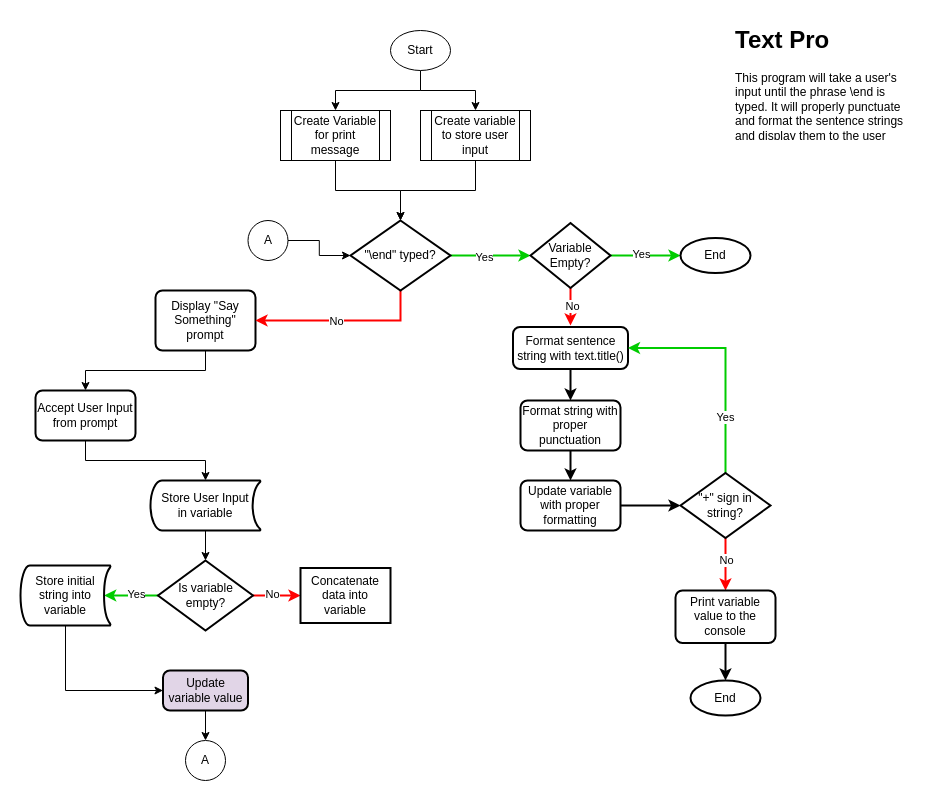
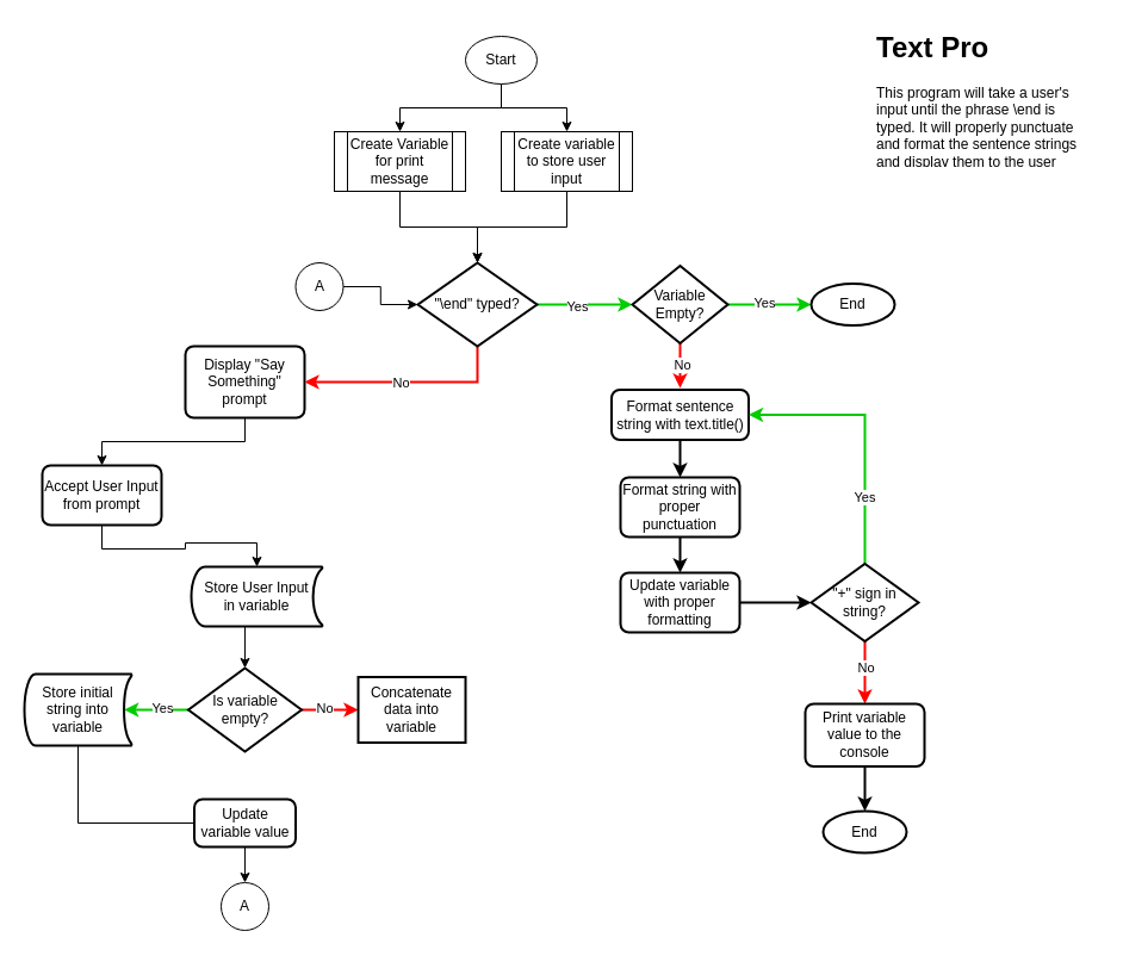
  <mxCell id="0" />
  <mxCell id="1" parent="0" />
  <mxCell id="2" style="edgeStyle=orthogonalEdgeStyle;rounded=0;orthogonalLoop=1;jettySize=auto;html=1;exitX=0.5;exitY=1;exitDx=0;exitDy=0;entryX=0.5;entryY=0;entryDx=0;entryDy=0;" edge="1" parent="1" source="4" target="6"><mxGeometry relative="1" as="geometry" /></mxCell>
  <mxCell id="3" style="edgeStyle=orthogonalEdgeStyle;rounded=0;orthogonalLoop=1;jettySize=auto;html=1;exitX=0.5;exitY=1;exitDx=0;exitDy=0;" edge="1" parent="1" source="4" target="8"><mxGeometry relative="1" as="geometry" /></mxCell>
  <mxCell id="4" value="Start" style="ellipse;whiteSpace=wrap;html=1;" vertex="1" parent="1"><mxGeometry x="390" y="30" width="60" height="40" as="geometry" /></mxCell>
  <mxCell id="5" style="edgeStyle=orthogonalEdgeStyle;rounded=0;orthogonalLoop=1;jettySize=auto;html=1;exitX=0.5;exitY=1;exitDx=0;exitDy=0;entryX=0.5;entryY=0;entryDx=0;entryDy=0;entryPerimeter=0;" edge="1" parent="1" source="6" target="15"><mxGeometry relative="1" as="geometry" /></mxCell>
  <mxCell id="6" value="Create Variable for print message" style="shape=process;whiteSpace=wrap;html=1;backgroundOutline=1;" vertex="1" parent="1"><mxGeometry x="280" y="110" width="110" height="50" as="geometry" /></mxCell>
  <mxCell id="7" style="edgeStyle=orthogonalEdgeStyle;rounded=0;orthogonalLoop=1;jettySize=auto;html=1;exitX=0.5;exitY=1;exitDx=0;exitDy=0;entryX=0.5;entryY=0;entryDx=0;entryDy=0;entryPerimeter=0;" edge="1" parent="1" source="8" target="15"><mxGeometry relative="1" as="geometry" /></mxCell>
  <mxCell id="8" value="Create variable to store user input" style="shape=process;whiteSpace=wrap;html=1;backgroundOutline=1;" vertex="1" parent="1"><mxGeometry x="420" y="110" width="110" height="50" as="geometry" /></mxCell>
  <mxCell id="9" style="edgeStyle=orthogonalEdgeStyle;rounded=0;orthogonalLoop=1;jettySize=auto;html=1;exitX=0.5;exitY=1;exitDx=0;exitDy=0;entryX=0.5;entryY=0;entryDx=0;entryDy=0;" edge="1" parent="1" source="10" target="17"><mxGeometry relative="1" as="geometry" /></mxCell>
  <mxCell id="10" value="Display &quot;Say Something&quot; prompt" style="rounded=1;whiteSpace=wrap;html=1;absoluteArcSize=1;arcSize=14;strokeWidth=2;" vertex="1" parent="1"><mxGeometry x="155" y="290" width="100" height="60" as="geometry" /></mxCell>
  <mxCell id="11" style="edgeStyle=orthogonalEdgeStyle;rounded=0;orthogonalLoop=1;jettySize=auto;html=1;exitX=0.5;exitY=1;exitDx=0;exitDy=0;exitPerimeter=0;entryX=1;entryY=0.5;entryDx=0;entryDy=0;fillColor=#f8cecc;strokeColor=#FF0000;strokeWidth=2;" edge="1" parent="1" source="15" target="10"><mxGeometry relative="1" as="geometry" /></mxCell>
  <mxCell id="12" value="No" style="edgeLabel;html=1;align=center;verticalAlign=middle;resizable=0;points=[];" vertex="1" connectable="0" parent="11"><mxGeometry x="-0.506" y="2" relative="1" as="geometry"><mxPoint x="-52" y="-2" as="offset" /></mxGeometry></mxCell>
  <mxCell id="13" style="edgeStyle=orthogonalEdgeStyle;rounded=0;orthogonalLoop=1;jettySize=auto;html=1;exitX=1;exitY=0.5;exitDx=0;exitDy=0;exitPerimeter=0;entryX=0;entryY=0.5;entryDx=0;entryDy=0;entryPerimeter=0;strokeColor=#00CC00;strokeWidth=2;" edge="1" parent="1" source="15" target="37"><mxGeometry relative="1" as="geometry"><mxPoint x="520" y="255" as="targetPoint" /></mxGeometry></mxCell>
  <mxCell id="14" value="Yes" style="edgeLabel;html=1;align=center;verticalAlign=middle;resizable=0;points=[];" vertex="1" connectable="0" parent="13"><mxGeometry x="-0.171" y="-1" relative="1" as="geometry"><mxPoint as="offset" /></mxGeometry></mxCell>
  <mxCell id="15" value="&quot;\end&quot; typed?" style="strokeWidth=2;html=1;shape=mxgraph.flowchart.decision;whiteSpace=wrap;" vertex="1" parent="1"><mxGeometry x="350" y="220" width="100" height="70" as="geometry" /></mxCell>
  <mxCell id="16" style="edgeStyle=orthogonalEdgeStyle;rounded=0;orthogonalLoop=1;jettySize=auto;html=1;exitX=0.5;exitY=1;exitDx=0;exitDy=0;entryX=0.5;entryY=0;entryDx=0;entryDy=0;entryPerimeter=0;" edge="1" parent="1" source="17" target="19"><mxGeometry relative="1" as="geometry" /></mxCell>
  <mxCell id="17" value="Accept User Input from prompt" style="rounded=1;whiteSpace=wrap;html=1;absoluteArcSize=1;arcSize=14;strokeWidth=2;" vertex="1" parent="1"><mxGeometry x="35" y="390" width="100" height="50" as="geometry" /></mxCell>
  <mxCell id="18" style="edgeStyle=orthogonalEdgeStyle;rounded=0;orthogonalLoop=1;jettySize=auto;html=1;exitX=0.5;exitY=1;exitDx=0;exitDy=0;exitPerimeter=0;entryX=0.5;entryY=0;entryDx=0;entryDy=0;entryPerimeter=0;" edge="1" parent="1" source="19" target="24"><mxGeometry relative="1" as="geometry" /></mxCell>
- <mxCell id="19" value="Store User Input &lt;br&gt;in variable" style="strokeWidth=2;html=1;shape=mxgraph.flowchart.stored_data;whiteSpace=wrap;" vertex="1" parent="1"><mxGeometry x="150" y="480" width="110" height="50" as="geometry" /></mxCell>
+ <mxCell id="19" value="Store User Input &lt;br&gt;in variable" style="strokeWidth=2;html=1;shape=mxgraph.flowchart.stored_data;whiteSpace=wrap;" vertex="1" parent="1"><mxGeometry x="160" y="475" width="110" height="50" as="geometry" /></mxCell>
  <mxCell id="20" value="" style="edgeStyle=orthogonalEdgeStyle;rounded=0;orthogonalLoop=1;jettySize=auto;html=1;strokeWidth=2;strokeColor=#FF0000;" edge="1" parent="1" source="24" target="25"><mxGeometry relative="1" as="geometry" /></mxCell>
  <mxCell id="21" value="No" style="edgeLabel;html=1;align=center;verticalAlign=middle;resizable=0;points=[];" vertex="1" connectable="0" parent="20"><mxGeometry x="-0.252" y="2" relative="1" as="geometry"><mxPoint x="1" as="offset" /></mxGeometry></mxCell>
  <mxCell id="22" style="edgeStyle=orthogonalEdgeStyle;rounded=0;orthogonalLoop=1;jettySize=auto;html=1;exitX=0;exitY=0.5;exitDx=0;exitDy=0;exitPerimeter=0;entryX=0.93;entryY=0.5;entryDx=0;entryDy=0;entryPerimeter=0;strokeColor=#00CC00;strokeWidth=2;" edge="1" parent="1" source="24" target="27"><mxGeometry relative="1" as="geometry" /></mxCell>
  <mxCell id="23" value="Yes" style="edgeLabel;html=1;align=center;verticalAlign=middle;resizable=0;points=[];" vertex="1" connectable="0" parent="22"><mxGeometry x="-0.164" y="-2" relative="1" as="geometry"><mxPoint as="offset" /></mxGeometry></mxCell>
  <mxCell id="24" value="Is variable empty?" style="strokeWidth=2;html=1;shape=mxgraph.flowchart.decision;whiteSpace=wrap;" vertex="1" parent="1"><mxGeometry x="157.5" y="560" width="95" height="70" as="geometry" /></mxCell>
  <mxCell id="25" value="Concatenate data into variable" style="whiteSpace=wrap;html=1;strokeWidth=2;" vertex="1" parent="1"><mxGeometry x="300" y="567.5" width="90" height="55" as="geometry" /></mxCell>
- <mxCell id="26" style="edgeStyle=orthogonalEdgeStyle;rounded=0;orthogonalLoop=1;jettySize=auto;html=1;exitX=0.5;exitY=1;exitDx=0;exitDy=0;exitPerimeter=0;entryX=0;entryY=0.5;entryDx=0;entryDy=0;" edge="1" parent="1" source="27" target="29"><mxGeometry relative="1" as="geometry" /></mxCell>
+ <mxCell id="26" style="edgeStyle=orthogonalEdgeStyle;rounded=0;orthogonalLoop=1;jettySize=auto;html=1;exitX=0.5;exitY=1;exitDx=0;exitDy=0;exitPerimeter=0;entryX=0;entryY=0.5;entryDx=0;entryDy=0;endArrow=none;" edge="1" parent="1" source="27" target="29"><mxGeometry relative="1" as="geometry" /></mxCell>
  <mxCell id="27" value="Store initial string into variable" style="strokeWidth=2;html=1;shape=mxgraph.flowchart.stored_data;whiteSpace=wrap;" vertex="1" parent="1"><mxGeometry x="20" y="565" width="90" height="60" as="geometry" /></mxCell>
  <mxCell id="28" style="edgeStyle=orthogonalEdgeStyle;rounded=0;orthogonalLoop=1;jettySize=auto;html=1;exitX=0.5;exitY=1;exitDx=0;exitDy=0;entryX=0.5;entryY=0;entryDx=0;entryDy=0;" edge="1" parent="1" source="29" target="30"><mxGeometry relative="1" as="geometry" /></mxCell>
- <mxCell id="29" value="Update variable value" style="rounded=1;whiteSpace=wrap;html=1;absoluteArcSize=1;arcSize=14;strokeWidth=2;fillColor=#e1d5e7;" vertex="1" parent="1"><mxGeometry x="162.5" y="670" width="85" height="40" as="geometry" /></mxCell>
+ <mxCell id="29" value="Update variable value" style="rounded=1;whiteSpace=wrap;html=1;absoluteArcSize=1;arcSize=14;strokeWidth=2;" vertex="1" parent="1"><mxGeometry x="162.5" y="670" width="85" height="40" as="geometry" /></mxCell>
  <mxCell id="30" value="A" style="ellipse;whiteSpace=wrap;html=1;aspect=fixed;" vertex="1" parent="1"><mxGeometry x="185" y="740" width="40" height="40" as="geometry" /></mxCell>
  <mxCell id="31" style="edgeStyle=orthogonalEdgeStyle;rounded=0;orthogonalLoop=1;jettySize=auto;html=1;exitX=1;exitY=0.5;exitDx=0;exitDy=0;entryX=0;entryY=0.5;entryDx=0;entryDy=0;entryPerimeter=0;" edge="1" parent="1" source="32" target="15"><mxGeometry relative="1" as="geometry" /></mxCell>
  <mxCell id="32" value="A" style="ellipse;whiteSpace=wrap;html=1;aspect=fixed;" vertex="1" parent="1"><mxGeometry x="247.5" y="220" width="40" height="40" as="geometry" /></mxCell>
  <mxCell id="33" value="" style="edgeStyle=orthogonalEdgeStyle;rounded=0;orthogonalLoop=1;jettySize=auto;html=1;strokeColor=#00CC00;strokeWidth=2;" edge="1" parent="1" source="37" target="38"><mxGeometry relative="1" as="geometry" /></mxCell>
  <mxCell id="34" value="Yes" style="edgeLabel;html=1;align=center;verticalAlign=middle;resizable=0;points=[];" vertex="1" connectable="0" parent="33"><mxGeometry x="-0.143" y="2" relative="1" as="geometry"><mxPoint as="offset" /></mxGeometry></mxCell>
  <mxCell id="35" style="edgeStyle=orthogonalEdgeStyle;rounded=0;orthogonalLoop=1;jettySize=auto;html=1;exitX=0.5;exitY=1;exitDx=0;exitDy=0;exitPerimeter=0;entryX=0.5;entryY=0;entryDx=0;entryDy=0;entryPerimeter=0;strokeColor=#FF0000;strokeWidth=2;" edge="1" parent="1" source="37"><mxGeometry relative="1" as="geometry"><mxPoint x="570" y="325" as="targetPoint" /></mxGeometry></mxCell>
  <mxCell id="36" value="No" style="edgeLabel;html=1;align=center;verticalAlign=middle;resizable=0;points=[];" vertex="1" connectable="0" parent="35"><mxGeometry x="-0.067" y="1" relative="1" as="geometry"><mxPoint y="1" as="offset" /></mxGeometry></mxCell>
  <mxCell id="37" value="Variable Empty?" style="strokeWidth=2;html=1;shape=mxgraph.flowchart.decision;whiteSpace=wrap;" vertex="1" parent="1"><mxGeometry x="530" y="222.5" width="80" height="65" as="geometry" /></mxCell>
  <mxCell id="38" value="End" style="ellipse;whiteSpace=wrap;html=1;strokeWidth=2;" vertex="1" parent="1"><mxGeometry x="680" y="237.5" width="70" height="35" as="geometry" /></mxCell>
  <mxCell id="39" style="edgeStyle=orthogonalEdgeStyle;rounded=0;orthogonalLoop=1;jettySize=auto;html=1;exitX=0.5;exitY=1;exitDx=0;exitDy=0;strokeColor=#000000;strokeWidth=2;" edge="1" parent="1" source="40" target="42"><mxGeometry relative="1" as="geometry" /></mxCell>
  <mxCell id="40" value="Format sentence string with text.title()" style="rounded=1;whiteSpace=wrap;html=1;absoluteArcSize=1;arcSize=14;strokeWidth=2;" vertex="1" parent="1"><mxGeometry x="512.5" y="326.5" width="115" height="42" as="geometry" /></mxCell>
  <mxCell id="41" style="edgeStyle=orthogonalEdgeStyle;rounded=0;orthogonalLoop=1;jettySize=auto;html=1;exitX=0.5;exitY=1;exitDx=0;exitDy=0;entryX=0.5;entryY=0;entryDx=0;entryDy=0;strokeColor=#000000;strokeWidth=2;" edge="1" parent="1" source="42" target="44"><mxGeometry relative="1" as="geometry" /></mxCell>
  <mxCell id="42" value="Format string with proper punctuation" style="rounded=1;whiteSpace=wrap;html=1;absoluteArcSize=1;arcSize=14;strokeWidth=2;" vertex="1" parent="1"><mxGeometry x="520" y="400" width="100" height="50" as="geometry" /></mxCell>
  <mxCell id="43" style="edgeStyle=orthogonalEdgeStyle;rounded=0;orthogonalLoop=1;jettySize=auto;html=1;exitX=1;exitY=0.5;exitDx=0;exitDy=0;strokeColor=#000000;strokeWidth=2;" edge="1" parent="1" source="44" target="49"><mxGeometry relative="1" as="geometry" /></mxCell>
  <mxCell id="44" value="Update variable with proper formatting" style="rounded=1;whiteSpace=wrap;html=1;absoluteArcSize=1;arcSize=14;strokeWidth=2;" vertex="1" parent="1"><mxGeometry x="520" y="480" width="100" height="50" as="geometry" /></mxCell>
  <mxCell id="45" style="edgeStyle=orthogonalEdgeStyle;rounded=0;orthogonalLoop=1;jettySize=auto;html=1;exitX=0.5;exitY=0;exitDx=0;exitDy=0;exitPerimeter=0;entryX=1;entryY=0.5;entryDx=0;entryDy=0;strokeColor=#00CC00;strokeWidth=2;" edge="1" parent="1" source="49" target="40"><mxGeometry relative="1" as="geometry" /></mxCell>
  <mxCell id="46" value="Yes" style="edgeLabel;html=1;align=center;verticalAlign=middle;resizable=0;points=[];" vertex="1" connectable="0" parent="45"><mxGeometry x="-0.492" y="1" relative="1" as="geometry"><mxPoint y="1" as="offset" /></mxGeometry></mxCell>
  <mxCell id="47" style="edgeStyle=orthogonalEdgeStyle;rounded=0;orthogonalLoop=1;jettySize=auto;html=1;exitX=0.5;exitY=1;exitDx=0;exitDy=0;exitPerimeter=0;entryX=0.5;entryY=0;entryDx=0;entryDy=0;strokeColor=#FF0000;strokeWidth=2;" edge="1" parent="1" source="49" target="51"><mxGeometry relative="1" as="geometry" /></mxCell>
  <mxCell id="48" value="No" style="edgeLabel;html=1;align=center;verticalAlign=middle;resizable=0;points=[];" vertex="1" connectable="0" parent="47"><mxGeometry x="-0.633" y="1" relative="1" as="geometry"><mxPoint x="-1" y="12" as="offset" /></mxGeometry></mxCell>
  <mxCell id="49" value="&quot;+&quot; sign in string?" style="strokeWidth=2;html=1;shape=mxgraph.flowchart.decision;whiteSpace=wrap;" vertex="1" parent="1"><mxGeometry x="680" y="472.5" width="90" height="65" as="geometry" /></mxCell>
  <mxCell id="50" style="edgeStyle=orthogonalEdgeStyle;rounded=0;orthogonalLoop=1;jettySize=auto;html=1;exitX=0.5;exitY=1;exitDx=0;exitDy=0;entryX=0.5;entryY=0;entryDx=0;entryDy=0;strokeColor=#000000;strokeWidth=2;" edge="1" parent="1" source="51" target="52"><mxGeometry relative="1" as="geometry" /></mxCell>
  <mxCell id="51" value="Print variable value to the console" style="rounded=1;whiteSpace=wrap;html=1;absoluteArcSize=1;arcSize=14;strokeWidth=2;" vertex="1" parent="1"><mxGeometry x="675" y="590" width="100" height="52.5" as="geometry" /></mxCell>
  <mxCell id="52" value="End" style="ellipse;whiteSpace=wrap;html=1;strokeWidth=2;" vertex="1" parent="1"><mxGeometry x="690" y="680" width="70" height="35" as="geometry" /></mxCell>
  <mxCell id="53" value="&lt;h1&gt;Text Pro&lt;/h1&gt;&lt;p&gt;This program will take a user's input until the phrase \end is typed. It will properly punctuate and format the sentence strings and display them to the user&lt;/p&gt;" style="text;html=1;strokeColor=none;fillColor=none;spacing=5;spacingTop=-20;whiteSpace=wrap;overflow=hidden;rounded=0;" vertex="1" parent="1"><mxGeometry x="730" y="20" width="190" height="120" as="geometry" /></mxCell>
